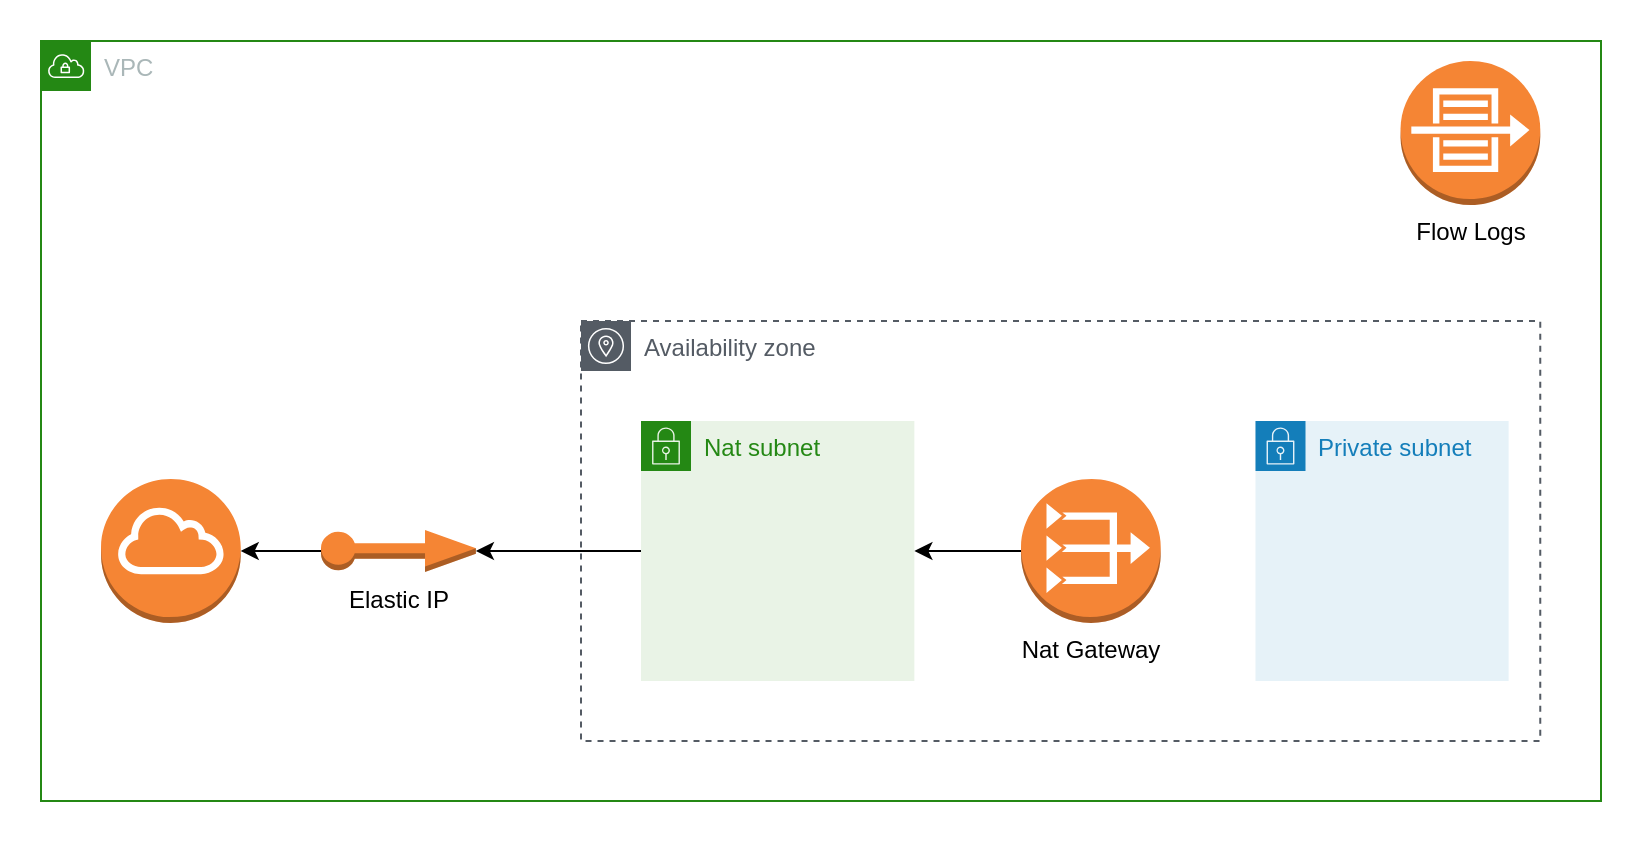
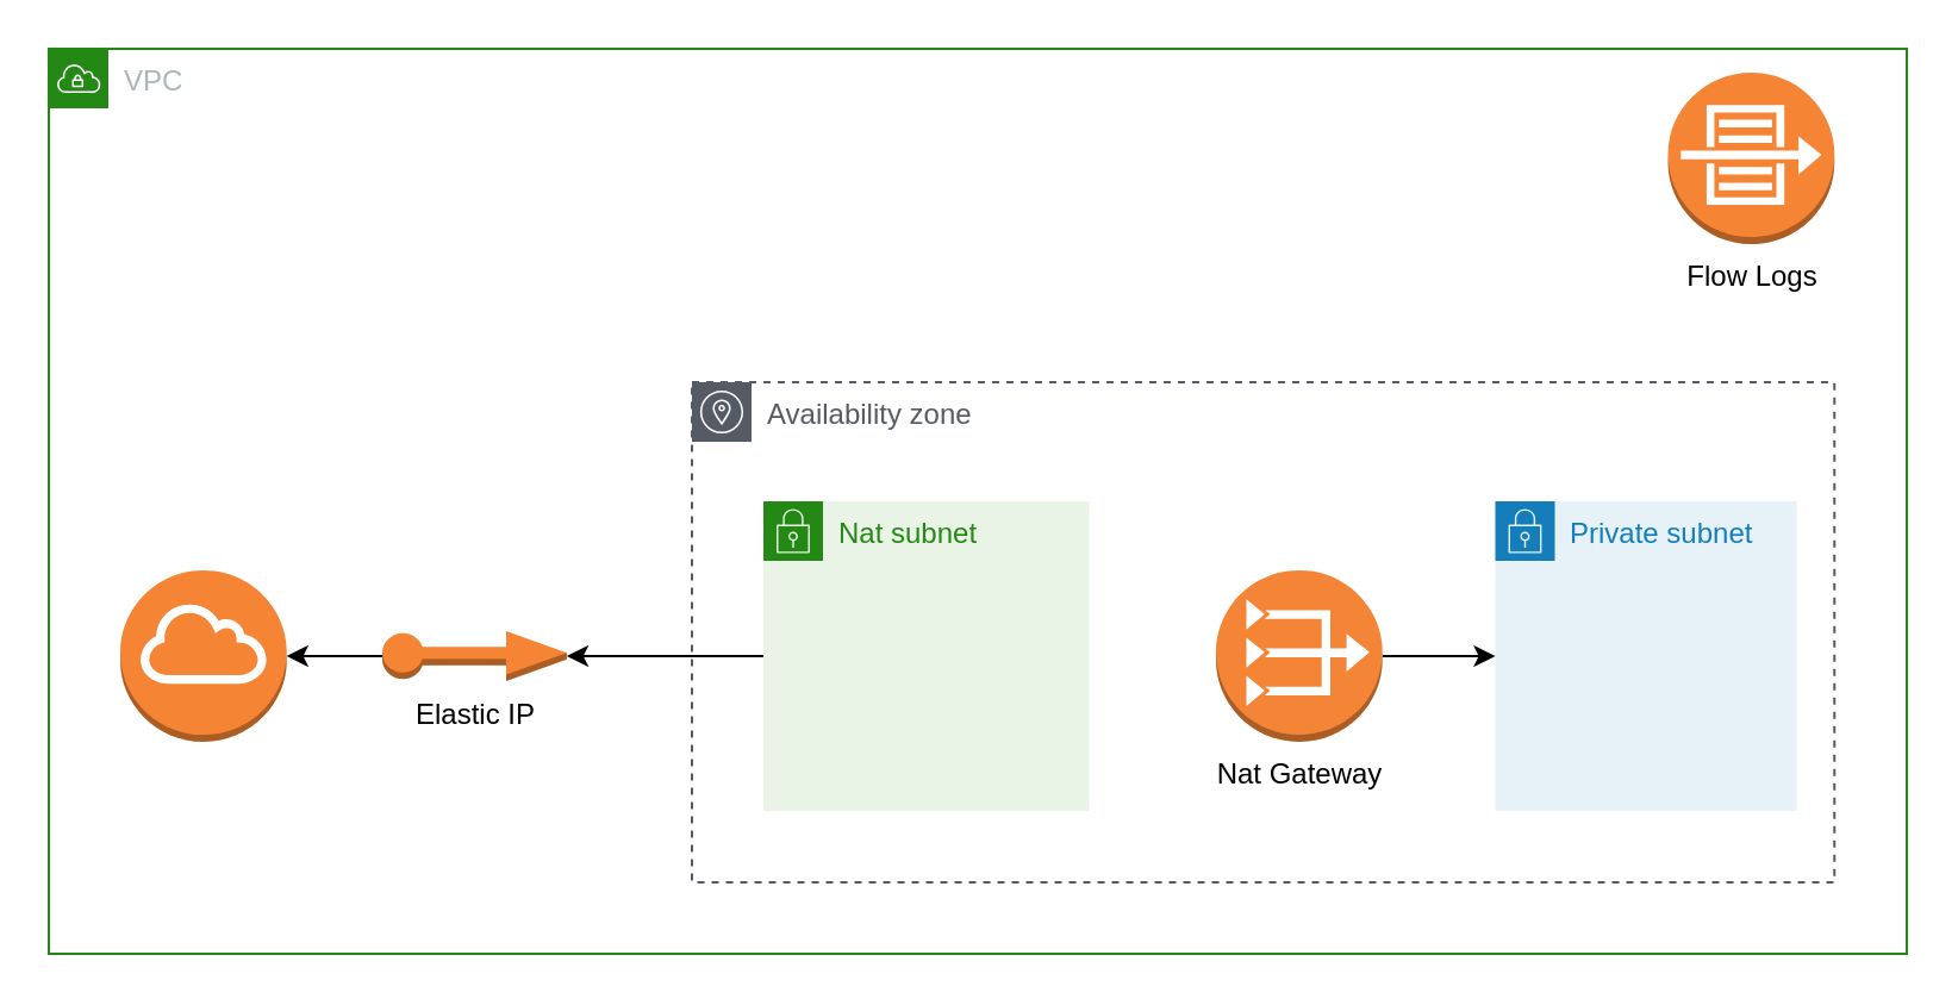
  <mxCell id="0" />
  <mxCell id="1" parent="0" />
  <mxCell id="2" value="VPC" style="points=[[0,0],[0.25,0],[0.5,0],[0.75,0],[1,0],[1,0.25],[1,0.5],[1,0.75],[1,1],[0.75,1],[0.5,1],[0.25,1],[0,1],[0,0.75],[0,0.5],[0,0.25]];outlineConnect=0;gradientColor=none;html=1;whiteSpace=wrap;fontSize=12;fontStyle=0;shape=mxgraph.aws4.group;grIcon=mxgraph.aws4.group_vpc;strokeColor=#248814;fillColor=none;verticalAlign=top;align=left;spacingLeft=30;fontColor=#AAB7B8;dashed=0;" parent="1" vertex="1"><mxGeometry x="20" y="20" width="780" height="380" as="geometry" /></mxCell>
  <mxCell id="3" value="" style="outlineConnect=0;dashed=0;verticalLabelPosition=bottom;verticalAlign=top;align=center;html=1;shape=mxgraph.aws3.internet_gateway;fillColor=#F58534;gradientColor=none;" parent="1" vertex="1"><mxGeometry x="50.005" y="239" width="69.862" height="72" as="geometry" /></mxCell>
  <mxCell id="4" style="edgeStyle=orthogonalEdgeStyle;rounded=0;orthogonalLoop=1;jettySize=auto;html=1;entryX=1;entryY=0.5;entryDx=0;entryDy=0;entryPerimeter=0;targetPerimeterSpacing=20;" parent="1" source="6" target="3" edge="1"><mxGeometry x="39.64" y="50" as="geometry" /></mxCell>
  <mxCell id="5" value="Flow Logs" style="outlineConnect=0;dashed=0;verticalLabelPosition=bottom;verticalAlign=top;align=center;html=1;shape=mxgraph.aws3.flow_logs;fillColor=#F58534;gradientColor=none;" parent="1" vertex="1"><mxGeometry x="699.77" y="30" width="69.862" height="72" as="geometry" /></mxCell>
  <mxCell id="6" value="Elastic IP" style="outlineConnect=0;dashed=0;verticalLabelPosition=bottom;verticalAlign=top;align=center;html=1;shape=mxgraph.aws3.elastic_ip;fillColor=#F58534;gradientColor=none;" parent="1" vertex="1"><mxGeometry x="159.995" y="264.5" width="77.456" height="21" as="geometry" /></mxCell>
  <mxCell id="7" style="edgeStyle=orthogonalEdgeStyle;rounded=0;orthogonalLoop=1;jettySize=auto;html=1;" parent="1" source="9" target="6" edge="1"><mxGeometry relative="1" as="geometry" /></mxCell>
  <mxCell id="8" value="Availability zone" style="outlineConnect=0;gradientColor=none;html=1;whiteSpace=wrap;fontSize=12;fontStyle=0;shape=mxgraph.aws4.group;grIcon=mxgraph.aws4.group_availability_zone;strokeColor=#545B64;fillColor=none;verticalAlign=top;align=left;spacingLeft=30;fontColor=#545B64;dashed=1;" parent="1" vertex="1"><mxGeometry x="290" y="160" width="479.63" height="210" as="geometry" /></mxCell>
  <mxCell id="9" value="Nat subnet" style="points=[[0,0],[0.25,0],[0.5,0],[0.75,0],[1,0],[1,0.25],[1,0.5],[1,0.75],[1,1],[0.75,1],[0.5,1],[0.25,1],[0,1],[0,0.75],[0,0.5],[0,0.25]];outlineConnect=0;gradientColor=none;html=1;whiteSpace=wrap;fontSize=12;fontStyle=0;shape=mxgraph.aws4.group;grIcon=mxgraph.aws4.group_security_group;grStroke=0;strokeColor=#248814;fillColor=#E9F3E6;verticalAlign=top;align=left;spacingLeft=30;fontColor=#248814;dashed=0;" parent="1" vertex="1"><mxGeometry x="320" y="210" width="136.688" height="130" as="geometry" /></mxCell>
  <mxCell id="10" value="Private subnet" style="points=[[0,0],[0.25,0],[0.5,0],[0.75,0],[1,0],[1,0.25],[1,0.5],[1,0.75],[1,1],[0.75,1],[0.5,1],[0.25,1],[0,1],[0,0.75],[0,0.5],[0,0.25]];outlineConnect=0;gradientColor=none;html=1;whiteSpace=wrap;fontSize=12;fontStyle=0;shape=mxgraph.aws4.group;grIcon=mxgraph.aws4.group_security_group;grStroke=0;strokeColor=#147EBA;fillColor=#E6F2F8;verticalAlign=top;align=left;spacingLeft=30;fontColor=#147EBA;dashed=0;" parent="1" vertex="1"><mxGeometry x="627.245" y="210" width="126.562" height="130" as="geometry" /></mxCell>
- <mxCell id="11" style="edgeStyle=orthogonalEdgeStyle;rounded=0;orthogonalLoop=1;jettySize=auto;html=1;entryX=1;entryY=0.5;entryDx=0;entryDy=0;" parent="1" source="12" target="9" edge="1"><mxGeometry x="117.707" y="240" as="geometry" /></mxCell>
+ <mxCell id="11" style="edgeStyle=orthogonalEdgeStyle;rounded=0;orthogonalLoop=1;jettySize=auto;html=1;" parent="1" source="12" target="10" edge="1"><mxGeometry x="117.707" y="240" as="geometry" /></mxCell>
  <mxCell id="12" value="Nat Gateway" style="outlineConnect=0;dashed=0;verticalLabelPosition=bottom;verticalAlign=top;align=center;html=1;shape=mxgraph.aws3.vpc_nat_gateway;fillColor=#F58536;gradientColor=none;" parent="1" vertex="1"><mxGeometry x="510" y="239" width="69.862" height="72" as="geometry" /></mxCell>
